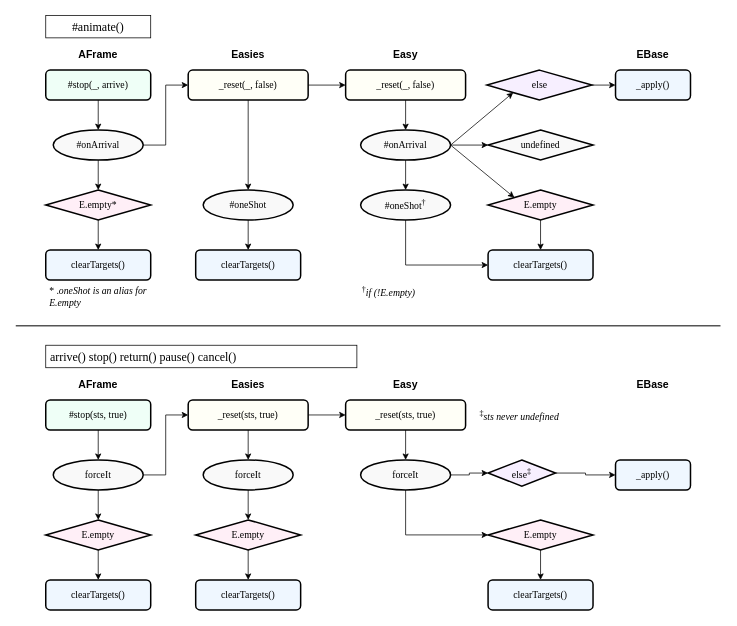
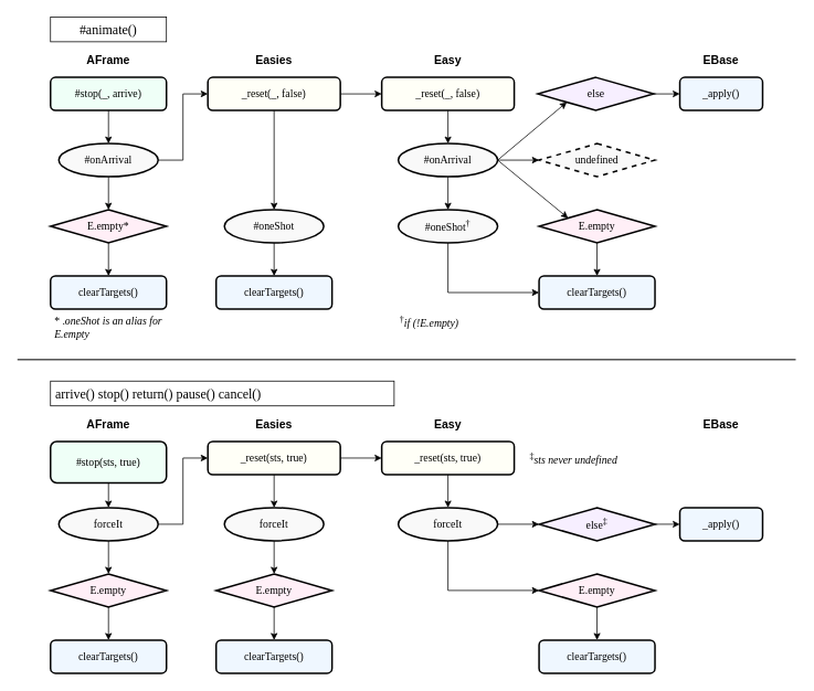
  <mxCell id="0" />
  <mxCell id="1" parent="0" />
  <mxCell id="2" style="edgeStyle=orthogonalEdgeStyle;rounded=0;orthogonalLoop=1;jettySize=auto;html=1;exitX=0.5;exitY=1;exitDx=0;exitDy=0;entryX=0.5;entryY=0;entryDx=0;entryDy=0;" parent="1" source="4" target="19" edge="1"><mxGeometry relative="1" as="geometry"><mxPoint x="330" y="173" as="targetPoint" /></mxGeometry></mxCell>
  <mxCell id="3" style="edgeStyle=orthogonalEdgeStyle;rounded=0;orthogonalLoop=1;jettySize=auto;html=1;exitX=1;exitY=0.5;exitDx=0;exitDy=0;entryX=0;entryY=0.5;entryDx=0;entryDy=0;" parent="1" source="4" target="13" edge="1"><mxGeometry relative="1" as="geometry" /></mxCell>
  <mxCell id="4" value="_reset(_, false)" style="rounded=1;whiteSpace=wrap;html=1;fontFamily=Lucida Console;fontSize=13;fontStyle=0;strokeWidth=2;fillColor=#FFFFF7;" parent="1" vertex="1"><mxGeometry x="250" y="93" width="160" height="40" as="geometry" /></mxCell>
  <mxCell id="5" value="AFrame" style="text;html=1;align=center;verticalAlign=middle;whiteSpace=wrap;rounded=0;fontSize=14;fontStyle=1" parent="1" vertex="1"><mxGeometry x="70" y="63" width="120" height="20" as="geometry" /></mxCell>
  <mxCell id="6" value="Easies" style="text;html=1;align=center;verticalAlign=middle;whiteSpace=wrap;rounded=0;fontSize=14;fontStyle=1" parent="1" vertex="1"><mxGeometry x="270" y="63" width="120" height="20" as="geometry" /></mxCell>
  <mxCell id="7" value="Easy" style="text;html=1;align=center;verticalAlign=middle;whiteSpace=wrap;rounded=0;fontSize=14;fontStyle=1" parent="1" vertex="1"><mxGeometry x="480" y="63" width="120" height="20" as="geometry" /></mxCell>
  <mxCell id="8" value="EBase" style="text;html=1;align=center;verticalAlign=middle;whiteSpace=wrap;rounded=0;fontSize=14;fontStyle=1" parent="1" vertex="1"><mxGeometry x="810" y="63" width="120" height="20" as="geometry" /></mxCell>
  <mxCell id="9" style="edgeStyle=orthogonalEdgeStyle;rounded=0;orthogonalLoop=1;jettySize=auto;html=1;exitX=1;exitY=0.5;exitDx=0;exitDy=0;entryX=0;entryY=0.5;entryDx=0;entryDy=0;" parent="1" source="11" target="4" edge="1"><mxGeometry relative="1" as="geometry" /></mxCell>
  <mxCell id="10" style="edgeStyle=orthogonalEdgeStyle;rounded=0;orthogonalLoop=1;jettySize=auto;html=1;exitX=0.5;exitY=1;exitDx=0;exitDy=0;entryX=0.5;entryY=0;entryDx=0;entryDy=0;" parent="1" source="11" target="63" edge="1"><mxGeometry relative="1" as="geometry" /></mxCell>
  <mxCell id="11" value="#&lt;span style=&quot;background-color: initial;&quot;&gt;onArrival&lt;/span&gt;" style="ellipse;whiteSpace=wrap;html=1;fontFamily=Lucida Console;fontSize=13;strokeWidth=2;fillColor=#f9f9f9;" parent="1" vertex="1"><mxGeometry x="70" y="173" width="120" height="40" as="geometry" /></mxCell>
  <mxCell id="12" style="edgeStyle=orthogonalEdgeStyle;rounded=0;orthogonalLoop=1;jettySize=auto;html=1;exitX=0.5;exitY=1;exitDx=0;exitDy=0;entryX=0.5;entryY=0;entryDx=0;entryDy=0;" parent="1" source="13" target="17" edge="1"><mxGeometry relative="1" as="geometry" /></mxCell>
  <mxCell id="13" value="_reset(_, false)" style="rounded=1;whiteSpace=wrap;html=1;fontFamily=Lucida Console;fontSize=13;fontStyle=0;strokeWidth=2;fillColor=#FFFFF7;" parent="1" vertex="1"><mxGeometry x="460" y="93" width="160" height="40" as="geometry" /></mxCell>
  <mxCell id="14" style="edgeStyle=orthogonalEdgeStyle;rounded=0;orthogonalLoop=1;jettySize=auto;html=1;exitX=0.5;exitY=1;exitDx=0;exitDy=0;entryX=0.5;entryY=0;entryDx=0;entryDy=0;" parent="1" source="17" target="22" edge="1"><mxGeometry relative="1" as="geometry" /></mxCell>
  <mxCell id="15" style="edgeStyle=orthogonalEdgeStyle;rounded=0;orthogonalLoop=1;jettySize=auto;html=1;exitX=1;exitY=0.5;exitDx=0;exitDy=0;entryX=0;entryY=0.5;entryDx=0;entryDy=0;" parent="1" source="17" target="56" edge="1"><mxGeometry relative="1" as="geometry" /></mxCell>
  <mxCell id="16" style="rounded=0;orthogonalLoop=1;jettySize=auto;html=1;exitX=1;exitY=0.5;exitDx=0;exitDy=0;entryX=0;entryY=0;entryDx=0;entryDy=0;" parent="1" source="17" target="58" edge="1"><mxGeometry relative="1" as="geometry" /></mxCell>
  <mxCell id="17" value="#&lt;span style=&quot;background-color: initial;&quot;&gt;onArrival&lt;/span&gt;" style="ellipse;whiteSpace=wrap;html=1;fontFamily=Lucida Console;fontSize=13;strokeWidth=2;fillColor=#f9f9f9;" parent="1" vertex="1"><mxGeometry x="480" y="173" width="120" height="40" as="geometry" /></mxCell>
  <mxCell id="18" style="edgeStyle=orthogonalEdgeStyle;rounded=0;orthogonalLoop=1;jettySize=auto;html=1;exitX=0.5;exitY=1;exitDx=0;exitDy=0;entryX=0.5;entryY=0;entryDx=0;entryDy=0;" parent="1" source="19" target="20" edge="1"><mxGeometry relative="1" as="geometry" /></mxCell>
  <mxCell id="19" value="#oneShot" style="ellipse;whiteSpace=wrap;html=1;fontFamily=Lucida Console;fontSize=13;strokeWidth=2;fillColor=#f9f9f9;" parent="1" vertex="1"><mxGeometry x="270" y="253" width="120" height="40" as="geometry" /></mxCell>
  <mxCell id="20" value="clearTargets()" style="rounded=1;whiteSpace=wrap;html=1;fontFamily=Lucida Console;fontSize=13;fontStyle=0;strokeWidth=2;fillColor=#eff7ff;" parent="1" vertex="1"><mxGeometry x="260" y="333" width="140" height="40" as="geometry" /></mxCell>
  <mxCell id="21" style="edgeStyle=orthogonalEdgeStyle;rounded=0;orthogonalLoop=1;jettySize=auto;html=1;exitX=0.5;exitY=1;exitDx=0;exitDy=0;entryX=0;entryY=0.5;entryDx=0;entryDy=0;" parent="1" source="22" target="23" edge="1"><mxGeometry relative="1" as="geometry" /></mxCell>
  <mxCell id="22" value="#&lt;span style=&quot;background-color: initial;&quot;&gt;oneShot&lt;/span&gt;&lt;sup&gt;†&lt;/sup&gt;" style="ellipse;whiteSpace=wrap;html=1;fontFamily=Lucida Console;fontSize=13;strokeWidth=2;fillColor=#f9f9f9;" parent="1" vertex="1"><mxGeometry x="480" y="253" width="120" height="40" as="geometry" /></mxCell>
  <mxCell id="23" value="clearTargets()" style="rounded=1;whiteSpace=wrap;html=1;fontFamily=Lucida Console;fontSize=13;fontStyle=0;strokeWidth=2;fillColor=#eff7ff;" parent="1" vertex="1"><mxGeometry x="650" y="333" width="140" height="40" as="geometry" /></mxCell>
  <mxCell id="24" value="clearTargets()" style="rounded=1;whiteSpace=wrap;html=1;fontFamily=Lucida Console;fontSize=13;fontStyle=0;strokeWidth=2;fillColor=#eff7ff;" parent="1" vertex="1"><mxGeometry x="60" y="333" width="140" height="40" as="geometry" /></mxCell>
  <mxCell id="25" style="edgeStyle=orthogonalEdgeStyle;rounded=0;orthogonalLoop=1;jettySize=auto;html=1;exitX=0.5;exitY=1;exitDx=0;exitDy=0;" parent="1" source="27" target="32" edge="1"><mxGeometry relative="1" as="geometry" /></mxCell>
  <mxCell id="26" style="edgeStyle=orthogonalEdgeStyle;rounded=0;orthogonalLoop=1;jettySize=auto;html=1;exitX=1;exitY=0.5;exitDx=0;exitDy=0;entryX=0;entryY=0.5;entryDx=0;entryDy=0;" parent="1" source="27" target="34" edge="1"><mxGeometry relative="1" as="geometry" /></mxCell>
  <mxCell id="27" value="_reset(sts, true)" style="rounded=1;whiteSpace=wrap;html=1;fontFamily=Lucida Console;fontSize=13;fontStyle=0;strokeWidth=2;fillColor=#FFFFF7;" parent="1" vertex="1"><mxGeometry x="250" y="533" width="160" height="40" as="geometry" /></mxCell>
  <mxCell id="28" style="edgeStyle=orthogonalEdgeStyle;rounded=0;orthogonalLoop=1;jettySize=auto;html=1;exitX=1;exitY=0.5;exitDx=0;exitDy=0;entryX=0;entryY=0.5;entryDx=0;entryDy=0;" parent="1" source="30" target="27" edge="1"><mxGeometry relative="1" as="geometry" /></mxCell>
  <mxCell id="29" style="edgeStyle=orthogonalEdgeStyle;rounded=0;orthogonalLoop=1;jettySize=auto;html=1;exitX=0.5;exitY=1;exitDx=0;exitDy=0;entryX=0.5;entryY=0;entryDx=0;entryDy=0;" parent="1" source="30" target="69" edge="1"><mxGeometry relative="1" as="geometry" /></mxCell>
  <mxCell id="30" value="forceIt" style="ellipse;whiteSpace=wrap;html=1;fontFamily=Lucida Console;fontSize=13;strokeWidth=2;fillColor=#f9f9f9;" parent="1" vertex="1"><mxGeometry x="70" y="613" width="120" height="40" as="geometry" /></mxCell>
  <mxCell id="31" style="edgeStyle=orthogonalEdgeStyle;rounded=0;orthogonalLoop=1;jettySize=auto;html=1;exitX=0.5;exitY=1;exitDx=0;exitDy=0;" parent="1" source="32" target="71" edge="1"><mxGeometry relative="1" as="geometry" /></mxCell>
  <mxCell id="32" value="forceIt" style="ellipse;whiteSpace=wrap;html=1;fontFamily=Lucida Console;fontSize=13;strokeWidth=2;fillColor=#f9f9f9;" parent="1" vertex="1"><mxGeometry x="270" y="613" width="120" height="40" as="geometry" /></mxCell>
  <mxCell id="33" style="edgeStyle=orthogonalEdgeStyle;rounded=0;orthogonalLoop=1;jettySize=auto;html=1;exitX=0.5;exitY=1;exitDx=0;exitDy=0;entryX=0.5;entryY=0;entryDx=0;entryDy=0;" parent="1" source="34" target="37" edge="1"><mxGeometry relative="1" as="geometry" /></mxCell>
  <mxCell id="34" value="_reset(sts, true)" style="rounded=1;whiteSpace=wrap;html=1;fontFamily=Lucida Console;fontSize=13;fontStyle=0;strokeWidth=2;fillColor=#FFFFF7;" parent="1" vertex="1"><mxGeometry x="460" y="533" width="160" height="40" as="geometry" /></mxCell>
  <mxCell id="35" style="edgeStyle=orthogonalEdgeStyle;rounded=0;orthogonalLoop=1;jettySize=auto;html=1;exitX=0.5;exitY=1;exitDx=0;exitDy=0;entryX=0;entryY=0.5;entryDx=0;entryDy=0;" parent="1" source="37" target="65" edge="1"><mxGeometry relative="1" as="geometry" /></mxCell>
  <mxCell id="36" style="edgeStyle=orthogonalEdgeStyle;rounded=0;orthogonalLoop=1;jettySize=auto;html=1;exitX=1;exitY=0.5;exitDx=0;exitDy=0;entryX=0;entryY=0.5;entryDx=0;entryDy=0;" parent="1" source="37" target="67" edge="1"><mxGeometry relative="1" as="geometry" /></mxCell>
  <mxCell id="37" value="forceIt" style="ellipse;whiteSpace=wrap;html=1;fontFamily=Lucida Console;fontSize=13;strokeWidth=2;fillColor=#f9f9f9;" parent="1" vertex="1"><mxGeometry x="480" y="613" width="120" height="40" as="geometry" /></mxCell>
  <mxCell id="38" value="clearTargets()" style="rounded=1;whiteSpace=wrap;html=1;fontFamily=Lucida Console;fontSize=13;fontStyle=0;strokeWidth=2;fillColor=#eff7ff;" parent="1" vertex="1"><mxGeometry x="260" y="773" width="140" height="40" as="geometry" /></mxCell>
  <mxCell id="39" value="clearTargets()" style="rounded=1;whiteSpace=wrap;html=1;fontFamily=Lucida Console;fontSize=13;fontStyle=0;strokeWidth=2;fillColor=#eff7ff;" parent="1" vertex="1"><mxGeometry x="650" y="773" width="140" height="40" as="geometry" /></mxCell>
  <mxCell id="40" value="clearTargets()" style="rounded=1;whiteSpace=wrap;html=1;fontFamily=Lucida Console;fontSize=13;fontStyle=0;strokeWidth=2;fillColor=#eff7ff;" parent="1" vertex="1"><mxGeometry x="60" y="773" width="140" height="40" as="geometry" /></mxCell>
  <mxCell id="41" value="_apply()" style="rounded=1;whiteSpace=wrap;html=1;fontFamily=Lucida Console;fontSize=13;fontStyle=0;strokeWidth=2;fillColor=#eff7ff;" parent="1" vertex="1"><mxGeometry x="820" y="93" width="100" height="40" as="geometry" /></mxCell>
  <mxCell id="42" value="_apply()" style="rounded=1;whiteSpace=wrap;html=1;fontFamily=Lucida Console;fontSize=13;fontStyle=0;strokeWidth=2;fillColor=#eff7ff;" parent="1" vertex="1"><mxGeometry x="820" y="613" width="100" height="40" as="geometry" /></mxCell>
  <mxCell id="43" value="AFrame" style="text;html=1;align=center;verticalAlign=middle;whiteSpace=wrap;rounded=0;fontSize=14;fontStyle=1" parent="1" vertex="1"><mxGeometry x="70" y="503" width="120" height="20" as="geometry" /></mxCell>
  <mxCell id="44" value="Easies" style="text;html=1;align=center;verticalAlign=middle;whiteSpace=wrap;rounded=0;fontSize=14;fontStyle=1" parent="1" vertex="1"><mxGeometry x="270" y="503" width="120" height="20" as="geometry" /></mxCell>
  <mxCell id="45" value="Easy" style="text;html=1;align=center;verticalAlign=middle;whiteSpace=wrap;rounded=0;fontSize=14;fontStyle=1" parent="1" vertex="1"><mxGeometry x="480" y="503" width="120" height="20" as="geometry" /></mxCell>
  <mxCell id="46" value="EBase" style="text;html=1;align=center;verticalAlign=middle;whiteSpace=wrap;rounded=0;fontSize=14;fontStyle=1" parent="1" vertex="1"><mxGeometry x="810" y="503" width="120" height="20" as="geometry" /></mxCell>
  <mxCell id="47" value="&lt;div style=&quot;text-align: center;&quot;&gt;&lt;span style=&quot;background-color: initial; text-align: left; font-size: 13px;&quot;&gt;&lt;font face=&quot;Lucida Console&quot;&gt;&lt;sup&gt;†&lt;/sup&gt;&lt;/font&gt;&lt;/span&gt;&lt;span style=&quot;background-color: initial; font-size: 13px;&quot;&gt;&lt;font face=&quot;Lucida Console&quot;&gt;&lt;i&gt;if (!E.empty)&lt;/i&gt;&lt;/font&gt;&lt;/span&gt;&lt;/div&gt;" style="text;whiteSpace=wrap;html=1;" parent="1" vertex="1"><mxGeometry x="480" y="373" width="120" height="30" as="geometry" /></mxCell>
  <mxCell id="48" style="edgeStyle=orthogonalEdgeStyle;rounded=0;orthogonalLoop=1;jettySize=auto;html=1;exitX=0.5;exitY=1;exitDx=0;exitDy=0;entryX=0.5;entryY=0;entryDx=0;entryDy=0;" parent="1" source="49" target="11" edge="1"><mxGeometry relative="1" as="geometry" /></mxCell>
  <mxCell id="49" value="#stop(_, arrive)" style="rounded=1;whiteSpace=wrap;html=1;fontFamily=Lucida Console;fontSize=13;fontStyle=0;strokeWidth=2;fillColor=#Effff7;" parent="1" vertex="1"><mxGeometry x="60" y="93" width="140" height="40" as="geometry" /></mxCell>
  <mxCell id="50" style="edgeStyle=orthogonalEdgeStyle;rounded=0;orthogonalLoop=1;jettySize=auto;html=1;exitX=0.5;exitY=1;exitDx=0;exitDy=0;entryX=0.5;entryY=0;entryDx=0;entryDy=0;" parent="1" source="51" target="30" edge="1"><mxGeometry relative="1" as="geometry" /></mxCell>
- <mxCell id="51" value="#stop(sts, true)" style="rounded=1;whiteSpace=wrap;html=1;fontFamily=Lucida Console;fontSize=13;fontStyle=0;strokeWidth=2;fillColor=#Effff7;" parent="1" vertex="1"><mxGeometry x="60" y="533" width="140" height="40" as="geometry" /></mxCell>
+ <mxCell id="51" value="#stop(sts, true)" style="rounded=1;whiteSpace=wrap;html=1;fontFamily=Lucida Console;fontSize=13;fontStyle=0;strokeWidth=2;fillColor=#Effff7;" parent="1" vertex="1"><mxGeometry x="60" y="533" width="140" height="50" as="geometry" /></mxCell>
  <mxCell id="52" value="&lt;div style=&quot;&quot;&gt;&lt;span style=&quot;background-color: initial; font-size: 13px;&quot;&gt;&lt;font face=&quot;Lucida Console&quot;&gt;* .&lt;i&gt;oneShot is an alias for E.empty&lt;/i&gt;&lt;/font&gt;&lt;/span&gt;&lt;/div&gt;" style="text;whiteSpace=wrap;html=1;" parent="1" vertex="1"><mxGeometry x="63" y="373" width="137" height="50" as="geometry" /></mxCell>
  <mxCell id="53" value="&lt;div style=&quot;text-align: center;&quot;&gt;&lt;span style=&quot;background-color: initial; text-align: left; font-size: 13px;&quot;&gt;&lt;font face=&quot;Lucida Console&quot;&gt;&lt;sup&gt;‡&lt;/sup&gt;&lt;/font&gt;&lt;/span&gt;&lt;span style=&quot;background-color: initial; font-size: 13px;&quot;&gt;&lt;font face=&quot;Lucida Console&quot;&gt;&lt;i&gt;sts never undefined&lt;/i&gt;&lt;/font&gt;&lt;/span&gt;&lt;/div&gt;" style="text;whiteSpace=wrap;html=1;" parent="1" vertex="1"><mxGeometry x="637" y="538" width="163" height="30" as="geometry" /></mxCell>
  <mxCell id="54" value="&lt;span style=&quot;color: rgb(0, 0, 0); font-family: &amp;quot;Lucida Console&amp;quot;; font-size: 16px; font-style: normal; font-variant-ligatures: normal; font-variant-caps: normal; font-weight: 400; letter-spacing: normal; orphans: 2; text-indent: 0px; text-transform: none; widows: 2; word-spacing: 0px; -webkit-text-stroke-width: 0px; white-space: normal; text-decoration-thickness: initial; text-decoration-style: initial; text-decoration-color: initial; float: none; display: inline !important;&quot;&gt;#animate()&lt;/span&gt;" style="text;whiteSpace=wrap;html=1;fontSize=16;align=center;labelBorderColor=none;strokeColor=default;glass=0;shadow=0;rounded=0;strokeWidth=1;fillColor=default;labelBackgroundColor=default;verticalAlign=middle;spacingBottom=0;spacingTop=1;" parent="1" vertex="1"><mxGeometry x="60" y="20" width="140" height="30" as="geometry" /></mxCell>
  <mxCell id="55" value="&lt;span style=&quot;color: rgb(0, 0, 0); font-family: &amp;quot;Lucida Console&amp;quot;; font-size: 16px; font-style: normal; font-variant-ligatures: normal; font-variant-caps: normal; font-weight: 400; letter-spacing: normal; orphans: 2; text-indent: 0px; text-transform: none; widows: 2; word-spacing: 0px; -webkit-text-stroke-width: 0px; white-space: normal; text-decoration-thickness: initial; text-decoration-style: initial; text-decoration-color: initial; float: none; display: inline !important;&quot;&gt;&amp;nbsp;arrive() stop() return() pause() cancel()&lt;/span&gt;" style="text;whiteSpace=wrap;html=1;fontSize=16;align=left;strokeColor=default;fillColor=default;labelBackgroundColor=default;verticalAlign=middle;spacingBottom=0;spacingTop=1;" parent="1" vertex="1"><mxGeometry x="60" y="460" width="415" height="30" as="geometry" /></mxCell>
- <mxCell id="56" value="undefined" style="rhombus;whiteSpace=wrap;html=1;fontSize=13;fontFamily=Lucida Console;strokeWidth=2;fillColor=#f9f9f9;" parent="1" vertex="1"><mxGeometry x="650" y="173" width="140" height="40" as="geometry" /></mxCell>
+ <mxCell id="56" value="undefined" style="rhombus;whiteSpace=wrap;html=1;fontSize=13;fontFamily=Lucida Console;strokeWidth=2;fillColor=#f9f9f9;dashed=1;" parent="1" vertex="1"><mxGeometry x="650" y="173" width="140" height="40" as="geometry" /></mxCell>
  <mxCell id="57" style="edgeStyle=orthogonalEdgeStyle;rounded=0;orthogonalLoop=1;jettySize=auto;html=1;exitX=0.5;exitY=1;exitDx=0;exitDy=0;entryX=0.5;entryY=0;entryDx=0;entryDy=0;" parent="1" source="58" target="23" edge="1"><mxGeometry relative="1" as="geometry" /></mxCell>
  <mxCell id="58" value="E.empty" style="rhombus;whiteSpace=wrap;html=1;fontSize=13;fontFamily=Lucida Console;strokeWidth=2;fillColor=#FFEFF7;" parent="1" vertex="1"><mxGeometry x="650" y="253" width="140" height="40" as="geometry" /></mxCell>
  <mxCell id="59" style="edgeStyle=orthogonalEdgeStyle;rounded=0;orthogonalLoop=1;jettySize=auto;html=1;exitX=1;exitY=0.5;exitDx=0;exitDy=0;entryX=0;entryY=0.5;entryDx=0;entryDy=0;" parent="1" source="60" target="41" edge="1"><mxGeometry relative="1" as="geometry" /></mxCell>
  <mxCell id="60" value="else" style="rhombus;whiteSpace=wrap;html=1;fontSize=13;fontFamily=Lucida Console;strokeWidth=2;fillColor=#f7efff;" parent="1" vertex="1"><mxGeometry x="648.5" y="93" width="140" height="40" as="geometry" /></mxCell>
  <mxCell id="61" style="rounded=0;orthogonalLoop=1;jettySize=auto;html=1;exitX=1;exitY=0.5;exitDx=0;exitDy=0;entryX=0;entryY=1;entryDx=0;entryDy=0;" parent="1" source="17" target="60" edge="1"><mxGeometry relative="1" as="geometry" /></mxCell>
  <mxCell id="62" style="edgeStyle=orthogonalEdgeStyle;rounded=0;orthogonalLoop=1;jettySize=auto;html=1;exitX=0.5;exitY=1;exitDx=0;exitDy=0;entryX=0.5;entryY=0;entryDx=0;entryDy=0;" parent="1" source="63" target="24" edge="1"><mxGeometry relative="1" as="geometry" /></mxCell>
  <mxCell id="63" value="E.empty*" style="rhombus;whiteSpace=wrap;html=1;fontSize=13;fontFamily=Lucida Console;strokeWidth=2;fillColor=#ffeff7;" parent="1" vertex="1"><mxGeometry x="60" y="253" width="140" height="40" as="geometry" /></mxCell>
  <mxCell id="64" style="edgeStyle=orthogonalEdgeStyle;rounded=0;orthogonalLoop=1;jettySize=auto;html=1;exitX=0.5;exitY=1;exitDx=0;exitDy=0;entryX=0.5;entryY=0;entryDx=0;entryDy=0;" parent="1" source="65" target="39" edge="1"><mxGeometry relative="1" as="geometry" /></mxCell>
  <mxCell id="65" value="E.empty" style="rhombus;whiteSpace=wrap;html=1;fontSize=13;fontFamily=Lucida Console;strokeWidth=2;fillColor=#FFEFF7;" parent="1" vertex="1"><mxGeometry x="650" y="693" width="140" height="40" as="geometry" /></mxCell>
  <mxCell id="66" style="edgeStyle=orthogonalEdgeStyle;rounded=0;orthogonalLoop=1;jettySize=auto;html=1;exitX=1;exitY=0.5;exitDx=0;exitDy=0;entryX=0;entryY=0.5;entryDx=0;entryDy=0;" parent="1" source="67" target="42" edge="1"><mxGeometry relative="1" as="geometry" /></mxCell>
- <mxCell id="67" value="else&lt;sup&gt;‡&lt;/sup&gt;" style="rhombus;whiteSpace=wrap;html=1;fontSize=13;fontFamily=Lucida Console;strokeWidth=2;fillColor=#f7efff;" parent="1" vertex="1"><mxGeometry x="650" y="613" width="90" height="35" as="geometry" /></mxCell>
+ <mxCell id="67" value="else&lt;sup&gt;‡&lt;/sup&gt;" style="rhombus;whiteSpace=wrap;html=1;fontSize=13;fontFamily=Lucida Console;strokeWidth=2;fillColor=#f7efff;" parent="1" vertex="1"><mxGeometry x="650" y="613" width="140" height="40" as="geometry" /></mxCell>
  <mxCell id="68" style="edgeStyle=orthogonalEdgeStyle;rounded=0;orthogonalLoop=1;jettySize=auto;html=1;exitX=0.5;exitY=1;exitDx=0;exitDy=0;entryX=0.5;entryY=0;entryDx=0;entryDy=0;" parent="1" source="69" target="40" edge="1"><mxGeometry relative="1" as="geometry" /></mxCell>
  <mxCell id="69" value="E.empty" style="rhombus;whiteSpace=wrap;html=1;fontSize=13;fontFamily=Lucida Console;strokeWidth=2;fillColor=#FFEFF7;" parent="1" vertex="1"><mxGeometry x="60" y="693" width="140" height="40" as="geometry" /></mxCell>
  <mxCell id="70" style="edgeStyle=orthogonalEdgeStyle;rounded=0;orthogonalLoop=1;jettySize=auto;html=1;exitX=0.5;exitY=1;exitDx=0;exitDy=0;entryX=0.5;entryY=0;entryDx=0;entryDy=0;" parent="1" source="71" target="38" edge="1"><mxGeometry relative="1" as="geometry" /></mxCell>
  <mxCell id="71" value="E.empty" style="rhombus;whiteSpace=wrap;html=1;fontSize=13;fontFamily=Lucida Console;strokeWidth=2;fillColor=#FFEFF7;" parent="1" vertex="1"><mxGeometry x="260" y="693" width="140" height="40" as="geometry" /></mxCell>
  <mxCell id="72" value="" style="endArrow=none;html=1;rounded=0;fontColor=#333333;strokeColor=#555555;strokeWidth=2;curved=0;" parent="1" edge="1"><mxGeometry width="50" height="50" relative="1" as="geometry"><mxPoint x="20" y="434" as="sourcePoint" /><mxPoint x="960" y="434" as="targetPoint" /></mxGeometry></mxCell>
